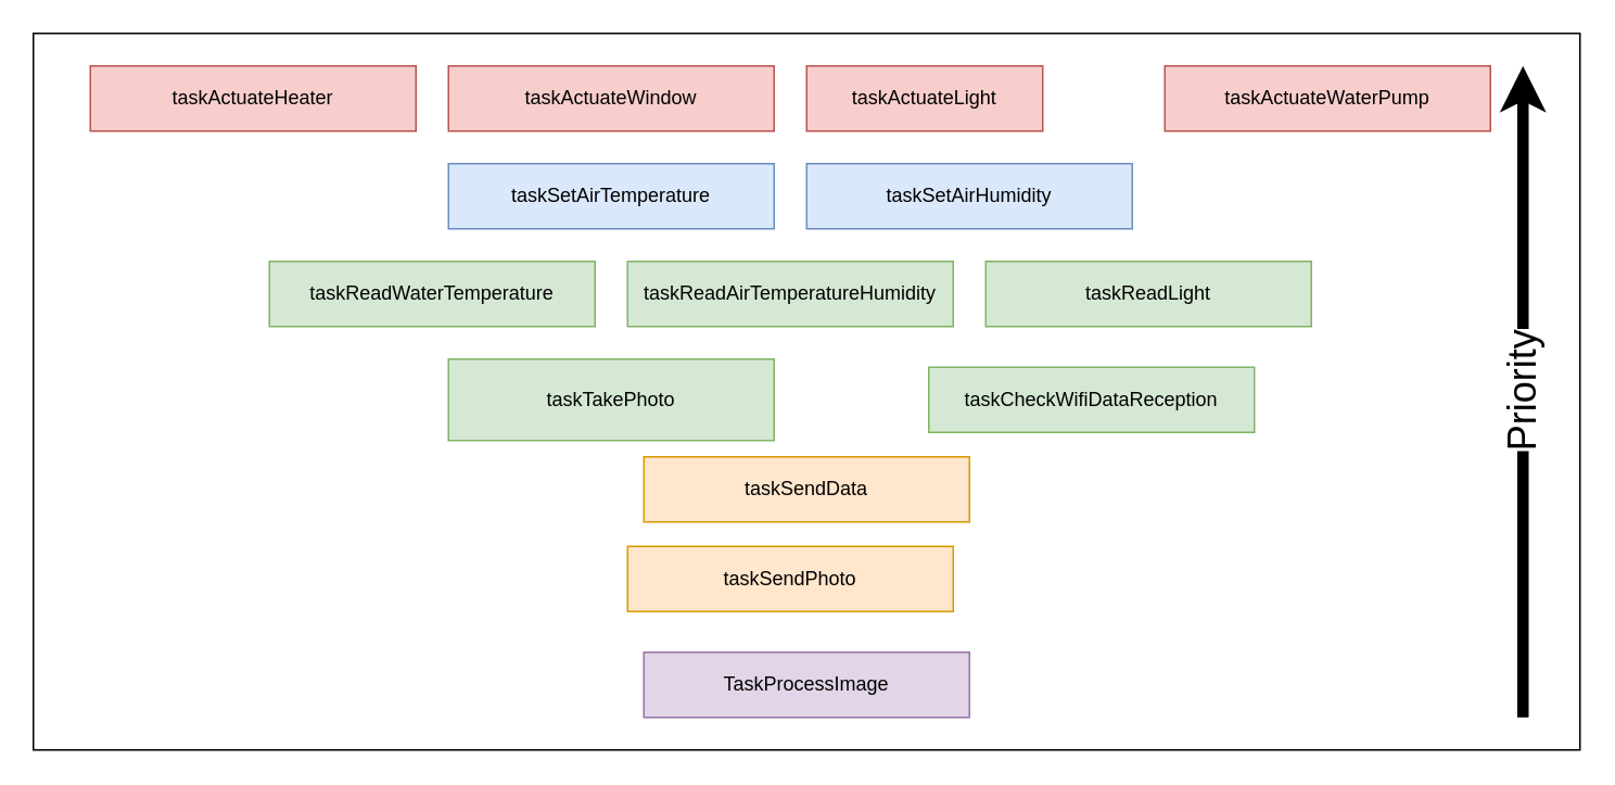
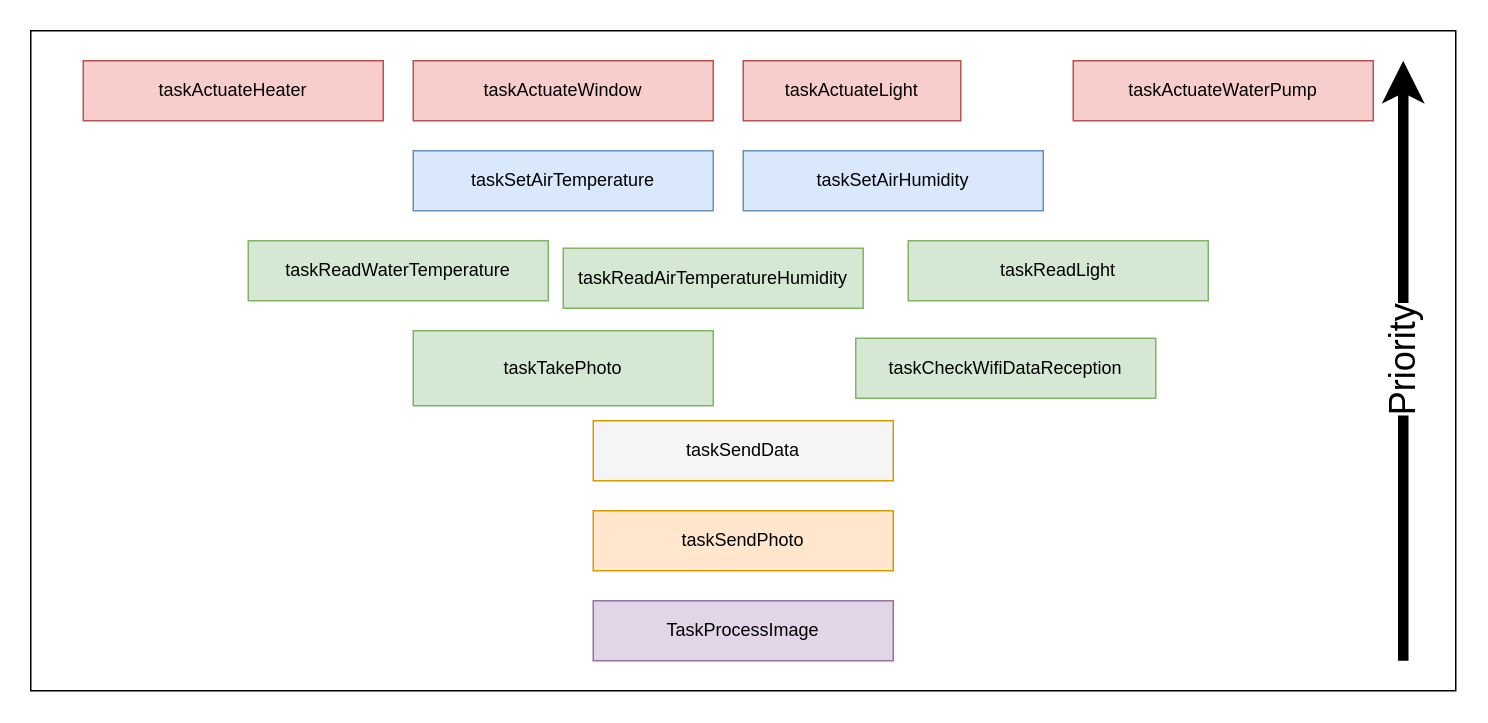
  <mxCell id="0" />
  <mxCell id="1" parent="0" />
- <mxCell id="2" value="taskReadAirTemperatureHumidity" style="rounded=0;whiteSpace=wrap;html=1;fillColor=#d5e8d4;strokeColor=#82b366;" parent="1" vertex="1"><mxGeometry x="385" y="160" width="200" height="40" as="geometry" /></mxCell>
+ <mxCell id="2" value="taskReadAirTemperatureHumidity" style="rounded=0;whiteSpace=wrap;html=1;fillColor=#d5e8d4;strokeColor=#82b366;" parent="1" vertex="1"><mxGeometry x="375" y="165" width="200" height="40" as="geometry" /></mxCell>
  <mxCell id="3" value="taskReadWaterTemperature" style="rounded=0;whiteSpace=wrap;html=1;fillColor=#d5e8d4;strokeColor=#82b366;" parent="1" vertex="1"><mxGeometry x="165" y="160" width="200" height="40" as="geometry" /></mxCell>
  <mxCell id="4" value="taskReadLight" style="rounded=0;whiteSpace=wrap;html=1;fillColor=#d5e8d4;strokeColor=#82b366;" parent="1" vertex="1"><mxGeometry x="605" y="160" width="200" height="40" as="geometry" /></mxCell>
  <mxCell id="5" value="taskTakePhoto" style="rounded=0;whiteSpace=wrap;html=1;fillColor=#d5e8d4;strokeColor=#82b366;" parent="1" vertex="1"><mxGeometry x="275" y="220" width="200" height="50" as="geometry" /></mxCell>
  <mxCell id="6" value="TaskProcessImage" style="rounded=0;whiteSpace=wrap;html=1;fillColor=#e1d5e7;strokeColor=#9673a6;" parent="1" vertex="1"><mxGeometry x="395" y="400" width="200" height="40" as="geometry" /></mxCell>
  <mxCell id="7" value="taskActuateHeater" style="rounded=0;whiteSpace=wrap;html=1;fillColor=#f8cecc;strokeColor=#b85450;" parent="1" vertex="1"><mxGeometry x="55" y="40" width="200" height="40" as="geometry" /></mxCell>
  <mxCell id="8" value="taskActuateWindow" style="rounded=0;whiteSpace=wrap;html=1;fillColor=#f8cecc;strokeColor=#b85450;" parent="1" vertex="1"><mxGeometry x="275" y="40" width="200" height="40" as="geometry" /></mxCell>
- <mxCell id="9" value="taskSendData" style="rounded=0;whiteSpace=wrap;html=1;fillColor=#ffe6cc;strokeColor=#d79b00;" parent="1" vertex="1"><mxGeometry x="395" y="280" width="200" height="40" as="geometry" /></mxCell>
- <mxCell id="10" value="taskSendPhoto" style="rounded=0;whiteSpace=wrap;html=1;fillColor=#ffe6cc;strokeColor=#d79b00;" parent="1" vertex="1"><mxGeometry x="385" y="335" width="200" height="40" as="geometry" /></mxCell>
+ <mxCell id="9" value="taskSendData" style="rounded=0;whiteSpace=wrap;html=1;fillColor=#f5f5f5;strokeColor=#d79b00;" parent="1" vertex="1"><mxGeometry x="395" y="280" width="200" height="40" as="geometry" /></mxCell>
+ <mxCell id="10" value="taskSendPhoto" style="rounded=0;whiteSpace=wrap;html=1;fillColor=#ffe6cc;strokeColor=#d79b00;" parent="1" vertex="1"><mxGeometry x="395" y="340" width="200" height="40" as="geometry" /></mxCell>
  <mxCell id="11" value="taskActuateWaterPump" style="rounded=0;whiteSpace=wrap;html=1;fillColor=#f8cecc;strokeColor=#b85450;" parent="1" vertex="1"><mxGeometry x="715" y="40" width="200" height="40" as="geometry" /></mxCell>
  <mxCell id="12" value="taskActuateLight" style="rounded=0;whiteSpace=wrap;html=1;fillColor=#f8cecc;strokeColor=#b85450;" parent="1" vertex="1"><mxGeometry x="495" y="40" width="145" height="40" as="geometry" /></mxCell>
  <mxCell id="13" value="taskCheckWifiDataReception" style="rounded=0;whiteSpace=wrap;html=1;fillColor=#d5e8d4;strokeColor=#82b366;" parent="1" vertex="1"><mxGeometry x="570" y="225" width="200" height="40" as="geometry" /></mxCell>
  <mxCell id="14" value="taskSetAirTemperature" style="rounded=0;whiteSpace=wrap;html=1;fillColor=#dae8fc;strokeColor=#6c8ebf;" parent="1" vertex="1"><mxGeometry x="275" y="100" width="200" height="40" as="geometry" /></mxCell>
  <mxCell id="15" value="taskSetAirHumidity" style="rounded=0;whiteSpace=wrap;html=1;fillColor=#dae8fc;strokeColor=#6c8ebf;" parent="1" vertex="1"><mxGeometry x="495" y="100" width="200" height="40" as="geometry" /></mxCell>
  <mxCell id="16" value="" style="rounded=0;whiteSpace=wrap;html=1;fontSize=24;fillColor=none;" parent="1" vertex="1"><mxGeometry x="20" y="20" width="950" height="440" as="geometry" /></mxCell>
  <mxCell id="17" value="Priority" style="endArrow=classic;html=1;rounded=0;horizontal=0;fontSize=24;strokeWidth=7;" parent="1" edge="1"><mxGeometry width="50" height="50" relative="1" as="geometry"><mxPoint x="935" y="440" as="sourcePoint" /><mxPoint x="935" y="40" as="targetPoint" /></mxGeometry></mxCell>
